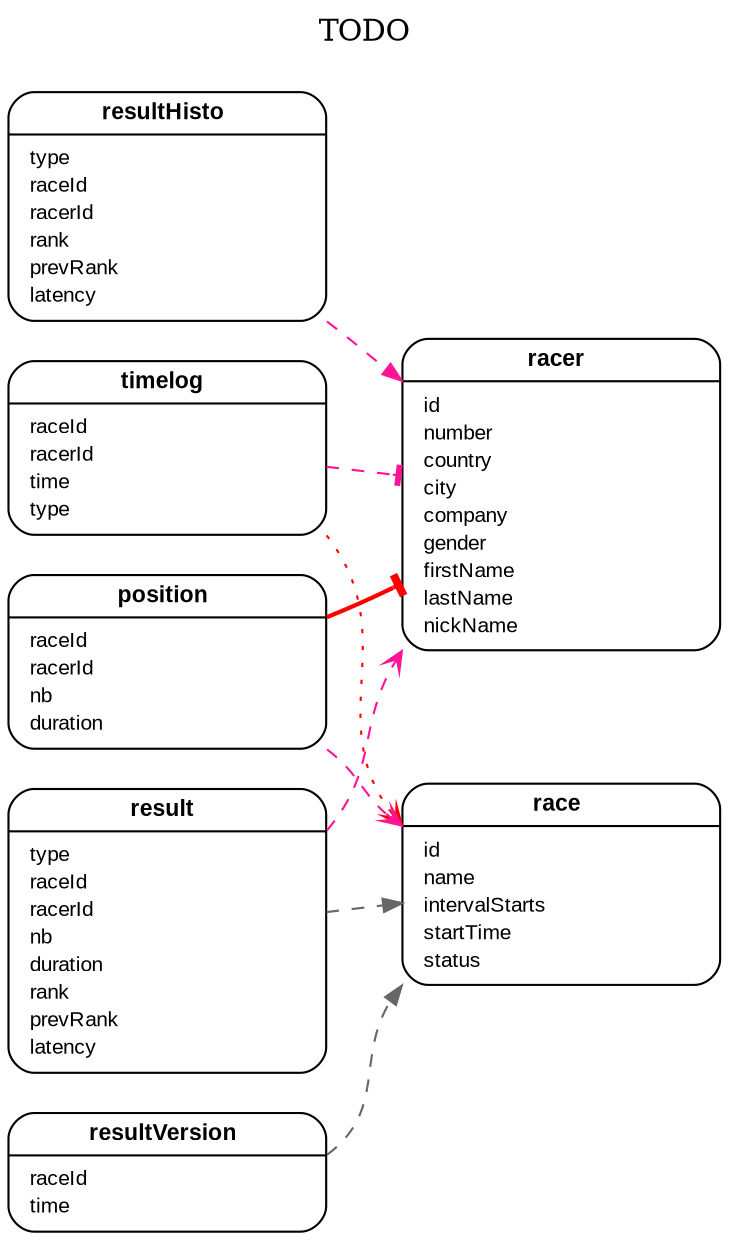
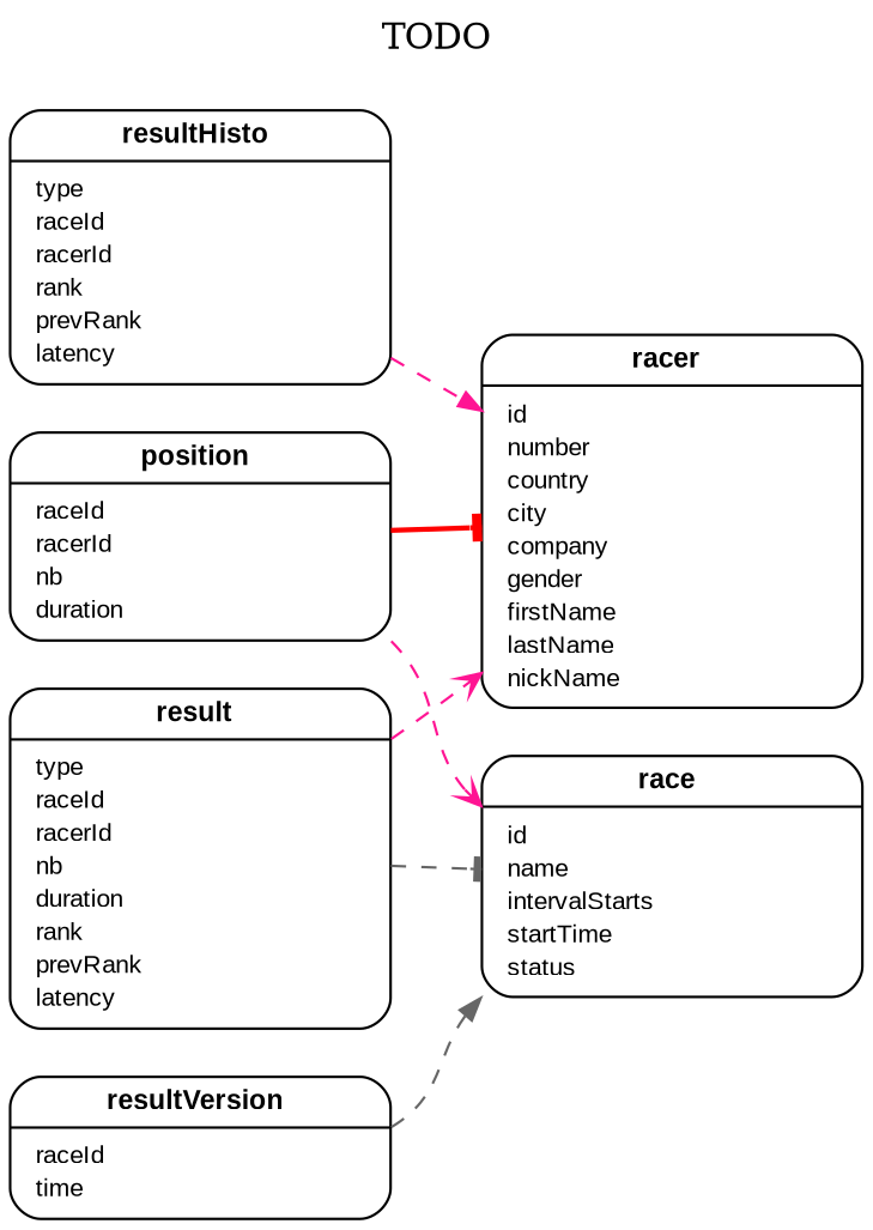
  digraph {
    label="TODO\n\n"
    labelloc=t
    rankdir=LR
    node [fontname=Arial fontsize=10 shape=Mrecord]
    edge [arrowhead=vee arrowsize=0.9 color=deeppink headport=id style=dashed tailport=racerId]
    n1 [label=< <table border="0" align="center" cellspacing="0.5" cellpadding="0" width="134">  <tr><td align="center" valign="bottom" width="130"><font face="Arial Bold" point-size="11">racer</font></td></tr> </table> | <table border="0" align="left" cellspacing="2" cellpadding="0" width="134">  <tr><td align="left" width="130" port="id">id</td></tr>  <tr><td align="left" width="130">number</td></tr>  <tr><td align="left" width="130">country</td></tr>  <tr><td align="left" width="130">city</td></tr>  <tr><td align="left" width="130">company</td></tr>  <tr><td align="left" width="130">gender</td></tr>  <tr><td align="left" width="130">firstName</td></tr>  <tr><td align="left" width="130">lastName</td></tr>  <tr><td align="left" width="130">nickName</td></tr>  </table>>]
    n2 [label=< <table border="0" align="center" cellspacing="0.5" cellpadding="0" width="134">  <tr><td align="center" valign="bottom" width="130"><font face="Arial Bold" point-size="11">race</font></td></tr> </table> | <table border="0" align="left" cellspacing="2" cellpadding="0" width="134">  <tr><td align="left" width="130" port="id">id</td></tr>  <tr><td align="left" width="130">name</td></tr>  <tr><td align="left" width="130">intervalStarts</td></tr>  <tr><td align="left" width="130">startTime</td></tr>  <tr><td align="left" width="130">status</td></tr>  </table>>]
-   n3 [label=< <table border="0" align="center" cellspacing="0.5" cellpadding="0" width="134">  <tr><td align="center" valign="bottom" width="130"><font face="Arial Bold" point-size="11">timelog</font></td></tr> </table> | <table border="0" align="left" cellspacing="2" cellpadding="0" width="134">  <tr><td align="left" width="130" port="raceId">raceId</td></tr>  <tr><td align="left" width="130" port="racerId">racerId</td></tr>  <tr><td align="left" width="130">time</td></tr>  <tr><td align="left" width="130">type</td></tr>  </table>>]
    n4 [label=< <table border="0" align="center" cellspacing="0.5" cellpadding="0" width="134">  <tr><td align="center" valign="bottom" width="130"><font face="Arial Bold" point-size="11">position</font></td></tr> </table> | <table border="0" align="left" cellspacing="2" cellpadding="0" width="134">  <tr><td align="left" width="130" port="raceId">raceId</td></tr>  <tr><td align="left" width="130" port="racerId">racerId</td></tr>  <tr><td align="left" width="130">nb</td></tr>  <tr><td align="left" width="130">duration</td></tr>  </table>>]
    n5 [label=< <table border="0" align="center" cellspacing="0.5" cellpadding="0" width="134">  <tr><td align="center" valign="bottom" width="130"><font face="Arial Bold" point-size="11">resultVersion</font></td></tr> </table> | <table border="0" align="left" cellspacing="2" cellpadding="0" width="134">  <tr><td align="left" width="130" port="raceId">raceId</td></tr>  <tr><td align="left" width="130">time</td></tr>  </table>>]
    n6 [label=< <table border="0" align="center" cellspacing="0.5" cellpadding="0" width="134">  <tr><td align="center" valign="bottom" width="130"><font face="Arial Bold" point-size="11">result</font></td></tr> </table> | <table border="0" align="left" cellspacing="2" cellpadding="0" width="134">  <tr><td align="left" width="130">type</td></tr>  <tr><td align="left" width="130" port="raceId">raceId</td></tr>  <tr><td align="left" width="130" port="racerId">racerId</td></tr>  <tr><td align="left" width="130">nb</td></tr>  <tr><td align="left" width="130">duration</td></tr>  <tr><td align="left" width="130">rank</td></tr>  <tr><td align="left" width="130">prevRank</td></tr>  <tr><td align="left" width="130">latency</td></tr>  </table>>]
    n7 [label=< <table border="0" align="center" cellspacing="0.5" cellpadding="0" width="134">  <tr><td align="center" valign="bottom" width="130"><font face="Arial Bold" point-size="11">resultHisto</font></td></tr> </table> | <table border="0" align="left" cellspacing="2" cellpadding="0" width="134">  <tr><td align="left" width="130">type</td></tr>  <tr><td align="left" width="130" port="raceId">raceId</td></tr>  <tr><td align="left" width="130" port="racerId">racerId</td></tr>  <tr><td align="left" width="130">rank</td></tr>  <tr><td align="left" width="130">prevRank</td></tr>  <tr><td align="left" width="130">latency</td></tr>  </table>>]
-   n3 -> n1 [arrowhead=tee]
-   n3 -> n2 [color=red style=dotted tailport=raceId]
    n4 -> n1 [arrowhead=tee color=red style=bold]
    n4 -> n2 [tailport=raceId]
    n5 -> n2 [arrowhead=normal color=gray40 tailport=raceId]
    n6 -> n1
-   n6 -> n2 [arrowhead=normal color=gray40 tailport=raceId]
+   n6 -> n2 [arrowhead=tee color=gray40 tailport=raceId]
    n7 -> n1 [arrowhead=normal]
  }
